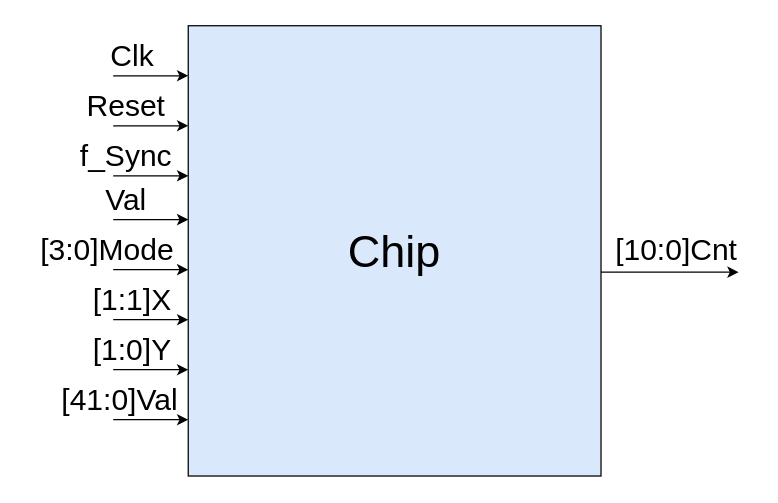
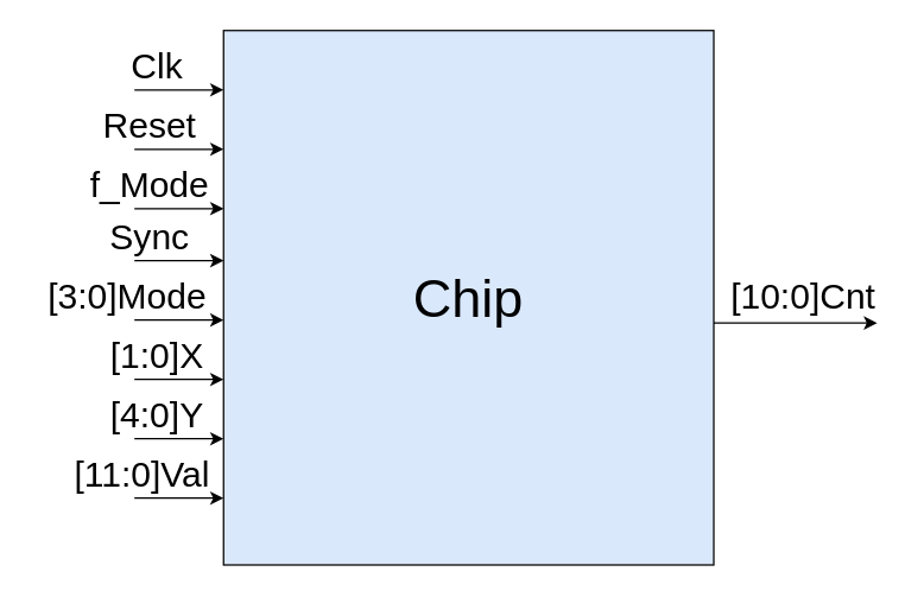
  <mxCell id="0" />
  <mxCell id="1" parent="0" />
  <mxCell id="2" value="&lt;font style=&quot;font-size: 36px;&quot;&gt;Chip&lt;/font&gt;" style="rounded=0;whiteSpace=wrap;html=1;fillColor=#dae8fc;" vertex="1" parent="1"><mxGeometry x="150" y="20" width="330" height="360" as="geometry" /></mxCell>
  <mxCell id="3" value="" style="endArrow=classic;html=1;rounded=0;" edge="1" parent="1"><mxGeometry width="50" height="50" relative="1" as="geometry"><mxPoint x="90" y="60" as="sourcePoint" /><mxPoint x="150" y="60" as="targetPoint" /></mxGeometry></mxCell>
  <mxCell id="4" value="&lt;font style=&quot;font-size: 24px;&quot;&gt;Clk&lt;/font&gt;" style="text;html=1;align=center;verticalAlign=middle;resizable=0;points=[];autosize=1;strokeColor=none;fillColor=none;" vertex="1" parent="1"><mxGeometry x="75" y="25" width="60" height="40" as="geometry" /></mxCell>
  <mxCell id="5" value="" style="endArrow=classic;html=1;rounded=0;" edge="1" parent="1"><mxGeometry width="50" height="50" relative="1" as="geometry"><mxPoint x="90" y="100" as="sourcePoint" /><mxPoint x="150" y="100" as="targetPoint" /></mxGeometry></mxCell>
  <mxCell id="6" value="&lt;font style=&quot;font-size: 24px;&quot;&gt;Reset&lt;/font&gt;" style="text;html=1;align=center;verticalAlign=middle;resizable=0;points=[];autosize=1;strokeColor=none;fillColor=none;" vertex="1" parent="1"><mxGeometry x="55" y="65" width="90" height="40" as="geometry" /></mxCell>
  <mxCell id="7" value="" style="endArrow=classic;html=1;rounded=0;" edge="1" parent="1"><mxGeometry width="50" height="50" relative="1" as="geometry"><mxPoint x="90" y="140" as="sourcePoint" /><mxPoint x="150" y="140" as="targetPoint" /></mxGeometry></mxCell>
- <mxCell id="8" value="&lt;font style=&quot;font-size: 24px;&quot;&gt;f_Sync&lt;/font&gt;" style="text;html=1;align=center;verticalAlign=middle;resizable=0;points=[];autosize=1;strokeColor=none;fillColor=none;" vertex="1" parent="1"><mxGeometry x="50" y="105" width="100" height="40" as="geometry" /></mxCell>
+ <mxCell id="8" value="&lt;font style=&quot;font-size: 24px;&quot;&gt;f_Mode&lt;/font&gt;" style="text;html=1;align=center;verticalAlign=middle;resizable=0;points=[];autosize=1;strokeColor=none;fillColor=none;" vertex="1" parent="1"><mxGeometry x="50" y="105" width="100" height="40" as="geometry" /></mxCell>
  <mxCell id="9" value="" style="endArrow=classic;html=1;rounded=0;" edge="1" parent="1"><mxGeometry width="50" height="50" relative="1" as="geometry"><mxPoint x="90" y="175" as="sourcePoint" /><mxPoint x="150" y="175" as="targetPoint" /></mxGeometry></mxCell>
- <mxCell id="10" value="&lt;font style=&quot;font-size: 24px;&quot;&gt;Val&lt;/font&gt;" style="text;html=1;align=center;verticalAlign=middle;resizable=0;points=[];autosize=1;strokeColor=none;fillColor=none;" vertex="1" parent="1"><mxGeometry x="60" y="140" width="80" height="40" as="geometry" /></mxCell>
+ <mxCell id="10" value="&lt;font style=&quot;font-size: 24px;&quot;&gt;Sync&lt;/font&gt;" style="text;html=1;align=center;verticalAlign=middle;resizable=0;points=[];autosize=1;strokeColor=none;fillColor=none;" vertex="1" parent="1"><mxGeometry x="60" y="140" width="80" height="40" as="geometry" /></mxCell>
  <mxCell id="11" value="" style="endArrow=classic;html=1;rounded=0;" edge="1" parent="1"><mxGeometry width="50" height="50" relative="1" as="geometry"><mxPoint x="90" y="215" as="sourcePoint" /><mxPoint x="150" y="215" as="targetPoint" /></mxGeometry></mxCell>
  <mxCell id="12" value="&lt;span style=&quot;font-size: 24px;&quot;&gt;[3:0]Mode&lt;/span&gt;" style="text;html=1;align=center;verticalAlign=middle;resizable=0;points=[];autosize=1;strokeColor=none;fillColor=none;" vertex="1" parent="1"><mxGeometry y="180" width="130" height="40" as="geometry" x="20" /></mxCell>
  <mxCell id="13" value="" style="endArrow=classic;html=1;rounded=0;" edge="1" parent="1"><mxGeometry width="50" height="50" relative="1" as="geometry"><mxPoint x="90" y="255" as="sourcePoint" /><mxPoint x="150" y="255" as="targetPoint" /></mxGeometry></mxCell>
- <mxCell id="14" value="&lt;font style=&quot;font-size: 24px;&quot;&gt;[1:1]X&lt;/font&gt;" style="text;html=1;align=center;verticalAlign=middle;resizable=0;points=[];autosize=1;strokeColor=none;fillColor=none;" vertex="1" parent="1"><mxGeometry x="60" y="220" width="90" height="40" as="geometry" /></mxCell>
+ <mxCell id="14" value="&lt;font style=&quot;font-size: 24px;&quot;&gt;[1:0]X&lt;/font&gt;" style="text;html=1;align=center;verticalAlign=middle;resizable=0;points=[];autosize=1;strokeColor=none;fillColor=none;" vertex="1" parent="1"><mxGeometry x="60" y="220" width="90" height="40" as="geometry" /></mxCell>
  <mxCell id="15" value="" style="endArrow=classic;html=1;rounded=0;" edge="1" parent="1"><mxGeometry width="50" height="50" relative="1" as="geometry"><mxPoint x="90" y="295" as="sourcePoint" /><mxPoint x="150" y="295" as="targetPoint" /></mxGeometry></mxCell>
- <mxCell id="16" value="&lt;font style=&quot;font-size: 24px;&quot;&gt;[1:0]Y&lt;/font&gt;" style="text;html=1;align=center;verticalAlign=middle;resizable=0;points=[];autosize=1;strokeColor=none;fillColor=none;" vertex="1" parent="1"><mxGeometry x="60" y="260" width="90" height="40" as="geometry" /></mxCell>
+ <mxCell id="16" value="&lt;font style=&quot;font-size: 24px;&quot;&gt;[4:0]Y&lt;/font&gt;" style="text;html=1;align=center;verticalAlign=middle;resizable=0;points=[];autosize=1;strokeColor=none;fillColor=none;" vertex="1" parent="1"><mxGeometry x="60" y="260" width="90" height="40" as="geometry" /></mxCell>
  <mxCell id="17" value="" style="endArrow=classic;html=1;rounded=0;" edge="1" parent="1"><mxGeometry width="50" height="50" relative="1" as="geometry"><mxPoint x="90" y="335" as="sourcePoint" /><mxPoint x="150" y="335" as="targetPoint" /></mxGeometry></mxCell>
- <mxCell id="18" value="&lt;font style=&quot;font-size: 24px;&quot;&gt;[41:0]Val&lt;/font&gt;" style="text;html=1;align=center;verticalAlign=middle;resizable=0;points=[];autosize=1;strokeColor=none;fillColor=none;" vertex="1" parent="1"><mxGeometry x="40" y="300" width="110" height="40" as="geometry" /></mxCell>
+ <mxCell id="18" value="&lt;font style=&quot;font-size: 24px;&quot;&gt;[11:0]Val&lt;/font&gt;" style="text;html=1;align=center;verticalAlign=middle;resizable=0;points=[];autosize=1;strokeColor=none;fillColor=none;" vertex="1" parent="1"><mxGeometry x="40" y="300" width="110" height="40" as="geometry" /></mxCell>
  <mxCell id="19" value="" style="endArrow=classic;html=1;rounded=0;" edge="1" parent="1"><mxGeometry width="50" height="50" relative="1" as="geometry"><mxPoint x="480" y="217" as="sourcePoint" /><mxPoint x="590" y="217" as="targetPoint" /></mxGeometry></mxCell>
  <mxCell id="20" value="&lt;font style=&quot;font-size: 24px;&quot;&gt;[10:0]Cnt&lt;/font&gt;" style="text;html=1;align=center;verticalAlign=middle;resizable=0;points=[];autosize=1;strokeColor=none;fillColor=none;" vertex="1" parent="1"><mxGeometry x="480" y="180" width="120" height="40" as="geometry" /></mxCell>
